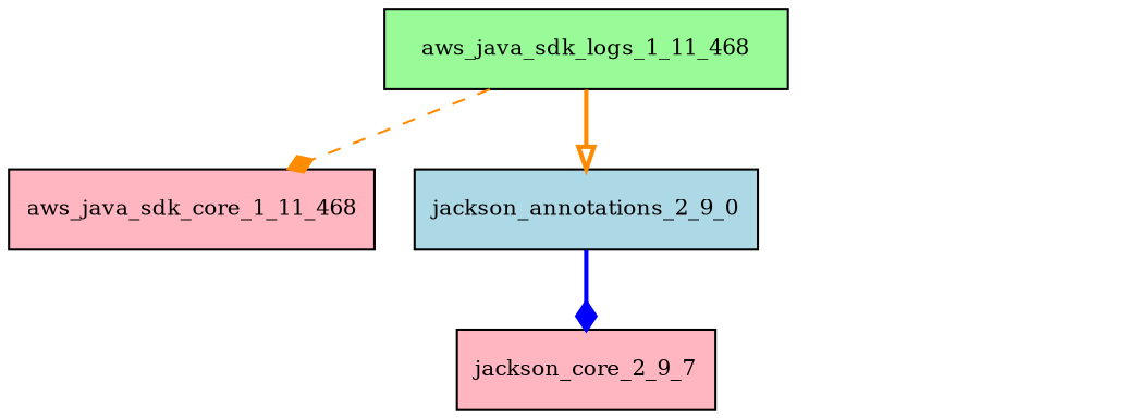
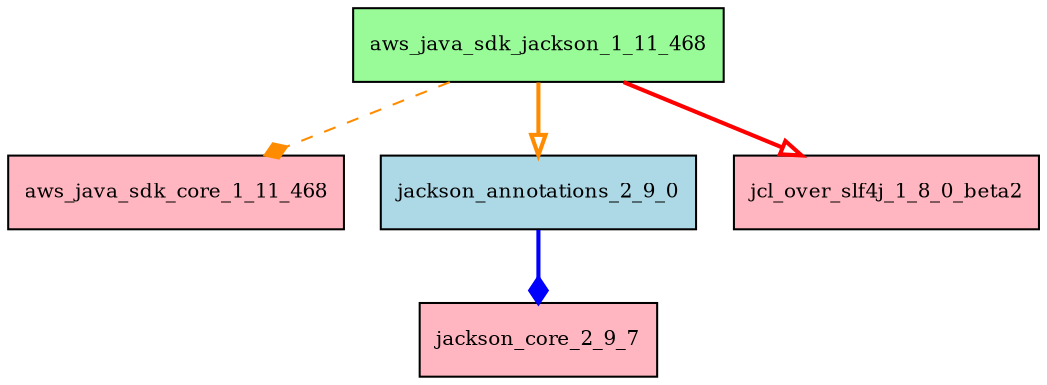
  digraph {
    node [fillcolor=lightpink fontsize=10.0 shape=box style=filled]
    edge [arrowhead=diamond color=darkorange style=bold]
    aws_java_sdk_core_1_11_468
-   aws_java_sdk_logs_1_11_468 [fillcolor=palegreen]
+   aws_java_sdk_logs_1_11_468 [fillcolor=palegreen label=aws_java_sdk_jackson_1_11_468]
    jackson_annotations_2_9_0 [fillcolor=lightblue]
+   jcl_over_slf4j_1_8_0_beta2
    jackson_core_2_9_7
    aws_java_sdk_logs_1_11_468 -> aws_java_sdk_core_1_11_468 [style=dashed]
    aws_java_sdk_logs_1_11_468 -> jackson_annotations_2_9_0 [arrowhead=onormal]
+   aws_java_sdk_logs_1_11_468 -> jcl_over_slf4j_1_8_0_beta2 [arrowhead=onormal color=red]
    jackson_annotations_2_9_0 -> jackson_core_2_9_7 [color=blue]
  }
